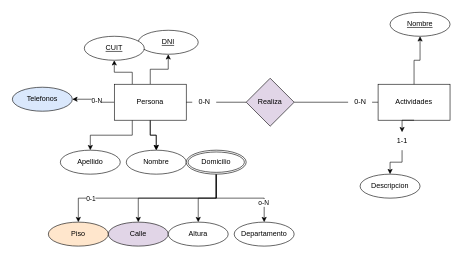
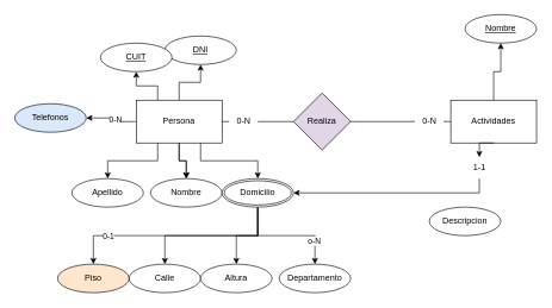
  <mxCell id="0" />
  <mxCell id="1" parent="0" />
  <mxCell id="2" value="" style="edgeStyle=orthogonalEdgeStyle;rounded=0;orthogonalLoop=1;jettySize=auto;html=1;" edge="1" parent="1" source="10" target="16"><mxGeometry relative="1" as="geometry" /></mxCell>
  <mxCell id="3" value="0-N" style="edgeLabel;html=1;align=center;verticalAlign=middle;resizable=0;points=[];" vertex="1" connectable="0" parent="2"><mxGeometry x="-0.211" y="-3" relative="1" as="geometry"><mxPoint as="offset" /></mxGeometry></mxCell>
  <mxCell id="4" style="edgeStyle=orthogonalEdgeStyle;rounded=0;orthogonalLoop=1;jettySize=auto;html=1;" edge="1" parent="1" source="10" target="17"><mxGeometry relative="1" as="geometry" /></mxCell>
  <mxCell id="5" value="" style="edgeStyle=orthogonalEdgeStyle;rounded=0;orthogonalLoop=1;jettySize=auto;html=1;" edge="1" parent="1" source="10" target="20"><mxGeometry relative="1" as="geometry" /></mxCell>
  <mxCell id="6" value="" style="edgeStyle=orthogonalEdgeStyle;rounded=0;orthogonalLoop=1;jettySize=auto;html=1;" edge="1" parent="1" source="10" target="20"><mxGeometry relative="1" as="geometry" /></mxCell>
+ <mxCell id="7" style="edgeStyle=orthogonalEdgeStyle;rounded=0;orthogonalLoop=1;jettySize=auto;html=1;exitX=0.75;exitY=1;exitDx=0;exitDy=0;" edge="1" parent="1" source="10" target="27"><mxGeometry relative="1" as="geometry" /></mxCell>
  <mxCell id="8" style="edgeStyle=orthogonalEdgeStyle;rounded=0;orthogonalLoop=1;jettySize=auto;html=1;exitX=0.25;exitY=1;exitDx=0;exitDy=0;" edge="1" parent="1" source="10" target="19"><mxGeometry relative="1" as="geometry" /></mxCell>
  <mxCell id="9" style="edgeStyle=orthogonalEdgeStyle;rounded=0;orthogonalLoop=1;jettySize=auto;html=1;exitX=0.25;exitY=0;exitDx=0;exitDy=0;entryX=0.5;entryY=1;entryDx=0;entryDy=0;" edge="1" parent="1" source="10" target="18"><mxGeometry relative="1" as="geometry" /></mxCell>
  <mxCell id="10" value="Persona" style="rounded=0;whiteSpace=wrap;html=1;" parent="1" vertex="1"><mxGeometry x="190" y="140" width="120" height="60" as="geometry" /></mxCell>
  <mxCell id="11" value="Realiza" style="rhombus;whiteSpace=wrap;html=1;fillColor=#e1d5e7;" parent="1" vertex="1"><mxGeometry x="410" y="130" width="80" height="80" as="geometry" /></mxCell>
  <mxCell id="12" value="" style="endArrow=none;html=1;rounded=0;exitX=1;exitY=0.5;exitDx=0;exitDy=0;entryX=0;entryY=0.5;entryDx=0;entryDy=0;" parent="1" source="37" target="11" edge="1"><mxGeometry width="50" height="50" relative="1" as="geometry"><mxPoint x="450" y="280" as="sourcePoint" /><mxPoint x="500" y="230" as="targetPoint" /></mxGeometry></mxCell>
- <mxCell id="13" style="edgeStyle=orthogonalEdgeStyle;rounded=0;orthogonalLoop=1;jettySize=auto;html=1;exitX=0.5;exitY=1;exitDx=0;exitDy=0;entryX=0.5;entryY=0;entryDx=0;entryDy=0;" edge="1" parent="1" source="39" target="32"><mxGeometry relative="1" as="geometry" /></mxCell>
+ <mxCell id="13" style="edgeStyle=orthogonalEdgeStyle;rounded=0;orthogonalLoop=1;jettySize=auto;html=1;exitX=0.5;exitY=1;exitDx=0;exitDy=0;" edge="1" parent="1" source="39" target="27"><mxGeometry relative="1" as="geometry" /></mxCell>
  <mxCell id="14" value="Actividades" style="rounded=0;whiteSpace=wrap;html=1;" parent="1" vertex="1"><mxGeometry x="630" y="140" width="120" height="60" as="geometry" /></mxCell>
  <mxCell id="15" value="" style="endArrow=none;html=1;rounded=0;entryX=0;entryY=0.5;entryDx=0;entryDy=0;exitX=1;exitY=0.5;exitDx=0;exitDy=0;" parent="1" source="35" target="14" edge="1"><mxGeometry width="50" height="50" relative="1" as="geometry"><mxPoint x="500" y="210" as="sourcePoint" /><mxPoint x="550" y="160" as="targetPoint" /></mxGeometry></mxCell>
  <mxCell id="16" value="Telefonos" style="ellipse;whiteSpace=wrap;html=1;align=center;fillColor=#dae8fc;" vertex="1" parent="1"><mxGeometry x="20" y="145" width="100" height="40" as="geometry" /></mxCell>
  <mxCell id="17" value="DNI" style="ellipse;whiteSpace=wrap;html=1;align=center;fontStyle=4;" vertex="1" parent="1"><mxGeometry x="230" y="50" width="100" height="40" as="geometry" /></mxCell>
  <mxCell id="18" value="CUIT" style="ellipse;whiteSpace=wrap;html=1;align=center;fontStyle=4;" vertex="1" parent="1"><mxGeometry x="140" y="60" width="100" height="40" as="geometry" /></mxCell>
  <mxCell id="19" value="Apellido" style="ellipse;whiteSpace=wrap;html=1;align=center;" vertex="1" parent="1"><mxGeometry x="100" y="250" width="100" height="40" as="geometry" /></mxCell>
  <mxCell id="20" value="Nombre" style="ellipse;whiteSpace=wrap;html=1;align=center;" vertex="1" parent="1"><mxGeometry x="210" y="250" width="100" height="40" as="geometry" /></mxCell>
  <mxCell id="21" style="edgeStyle=orthogonalEdgeStyle;rounded=0;orthogonalLoop=1;jettySize=auto;html=1;exitX=0.5;exitY=1;exitDx=0;exitDy=0;entryX=0.5;entryY=0;entryDx=0;entryDy=0;" edge="1" parent="1" source="27" target="28"><mxGeometry relative="1" as="geometry" /></mxCell>
  <mxCell id="22" style="edgeStyle=orthogonalEdgeStyle;rounded=0;orthogonalLoop=1;jettySize=auto;html=1;exitX=0.5;exitY=1;exitDx=0;exitDy=0;entryX=0.5;entryY=0;entryDx=0;entryDy=0;" edge="1" parent="1" source="27" target="29"><mxGeometry relative="1" as="geometry" /></mxCell>
  <mxCell id="23" style="edgeStyle=orthogonalEdgeStyle;rounded=0;orthogonalLoop=1;jettySize=auto;html=1;exitX=0.5;exitY=1;exitDx=0;exitDy=0;entryX=0.5;entryY=0;entryDx=0;entryDy=0;" edge="1" parent="1" source="27" target="30"><mxGeometry relative="1" as="geometry" /></mxCell>
  <mxCell id="24" value="o-N" style="edgeLabel;html=1;align=center;verticalAlign=middle;resizable=0;points=[];" vertex="1" connectable="0" parent="23"><mxGeometry x="0.585" y="-2" relative="1" as="geometry"><mxPoint as="offset" /></mxGeometry></mxCell>
  <mxCell id="25" style="edgeStyle=orthogonalEdgeStyle;rounded=0;orthogonalLoop=1;jettySize=auto;html=1;exitX=0.5;exitY=1;exitDx=0;exitDy=0;" edge="1" parent="1" source="27" target="31"><mxGeometry relative="1" as="geometry" /></mxCell>
  <mxCell id="26" value="0-1" style="edgeLabel;html=1;align=center;verticalAlign=middle;resizable=0;points=[];" vertex="1" connectable="0" parent="25"><mxGeometry x="0.61" relative="1" as="geometry"><mxPoint as="offset" /></mxGeometry></mxCell>
  <mxCell id="27" value="Domicilio" style="ellipse;shape=doubleEllipse;margin=3;whiteSpace=wrap;html=1;align=center;" vertex="1" parent="1"><mxGeometry x="310" y="250" width="100" height="40" as="geometry" /></mxCell>
- <mxCell id="28" value="Calle" style="ellipse;whiteSpace=wrap;html=1;align=center;fillColor=#e1d5e7;" vertex="1" parent="1"><mxGeometry x="180" y="370" width="100" height="40" as="geometry" /></mxCell>
+ <mxCell id="28" value="Calle" style="ellipse;whiteSpace=wrap;html=1;align=center;" vertex="1" parent="1"><mxGeometry x="180" y="370" width="100" height="40" as="geometry" /></mxCell>
  <mxCell id="29" value="Altura" style="ellipse;whiteSpace=wrap;html=1;align=center;" vertex="1" parent="1"><mxGeometry x="280" y="370" width="100" height="40" as="geometry" /></mxCell>
  <mxCell id="30" value="Departamento" style="ellipse;whiteSpace=wrap;html=1;align=center;" vertex="1" parent="1"><mxGeometry x="390" y="370" width="100" height="40" as="geometry" /></mxCell>
  <mxCell id="31" value="Piso" style="ellipse;whiteSpace=wrap;html=1;align=center;fillColor=#ffe6cc;" vertex="1" parent="1"><mxGeometry x="80" y="370" width="100" height="40" as="geometry" /></mxCell>
  <mxCell id="32" value="Descripcion" style="ellipse;whiteSpace=wrap;html=1;align=center;" vertex="1" parent="1"><mxGeometry x="600" y="290" width="100" height="40" as="geometry" /></mxCell>
  <mxCell id="33" value="Nombre" style="ellipse;whiteSpace=wrap;html=1;align=center;fontStyle=4;" vertex="1" parent="1"><mxGeometry x="650" y="20" width="100" height="40" as="geometry" /></mxCell>
  <mxCell id="34" value="" style="endArrow=none;html=1;rounded=0;entryX=0;entryY=0.5;entryDx=0;entryDy=0;exitX=1;exitY=0.5;exitDx=0;exitDy=0;" edge="1" parent="1" source="11" target="35"><mxGeometry width="50" height="50" relative="1" as="geometry"><mxPoint x="490" y="170" as="sourcePoint" /><mxPoint x="570" y="170" as="targetPoint" /></mxGeometry></mxCell>
  <mxCell id="35" value="0-N" style="text;html=1;align=center;verticalAlign=middle;resizable=0;points=[];autosize=1;strokeColor=none;fillColor=none;" vertex="1" parent="1"><mxGeometry x="580" y="155" width="40" height="30" as="geometry" /></mxCell>
  <mxCell id="36" value="" style="endArrow=none;html=1;rounded=0;exitX=1;exitY=0.5;exitDx=0;exitDy=0;entryX=0;entryY=0.5;entryDx=0;entryDy=0;" edge="1" parent="1" source="10" target="37"><mxGeometry width="50" height="50" relative="1" as="geometry"><mxPoint x="320" y="170" as="sourcePoint" /><mxPoint x="410" y="170" as="targetPoint" /></mxGeometry></mxCell>
  <mxCell id="37" value="0-N" style="text;html=1;align=center;verticalAlign=middle;resizable=0;points=[];autosize=1;strokeColor=none;fillColor=none;" vertex="1" parent="1"><mxGeometry x="320" y="155" width="40" height="30" as="geometry" /></mxCell>
  <mxCell id="38" value="" style="edgeStyle=orthogonalEdgeStyle;rounded=0;orthogonalLoop=1;jettySize=auto;html=1;exitX=0.5;exitY=1;exitDx=0;exitDy=0;entryX=0.5;entryY=0;entryDx=0;entryDy=0;" edge="1" parent="1" source="14" target="39"><mxGeometry relative="1" as="geometry"><mxPoint x="690" y="200" as="sourcePoint" /><mxPoint x="630" y="250" as="targetPoint" /></mxGeometry></mxCell>
  <mxCell id="39" value="1-1" style="text;html=1;align=center;verticalAlign=middle;resizable=0;points=[];autosize=1;strokeColor=none;fillColor=none;" vertex="1" parent="1"><mxGeometry x="650" y="220" width="40" height="30" as="geometry" /></mxCell>
  <mxCell id="40" value="" style="edgeStyle=orthogonalEdgeStyle;rounded=0;orthogonalLoop=1;jettySize=auto;html=1;exitX=0.5;exitY=0;exitDx=0;exitDy=0;entryX=0.5;entryY=1;entryDx=0;entryDy=0;" edge="1" parent="1" source="14" target="33"><mxGeometry relative="1" as="geometry"><mxPoint x="690" y="140" as="sourcePoint" /><mxPoint x="710" y="110" as="targetPoint" /></mxGeometry></mxCell>
